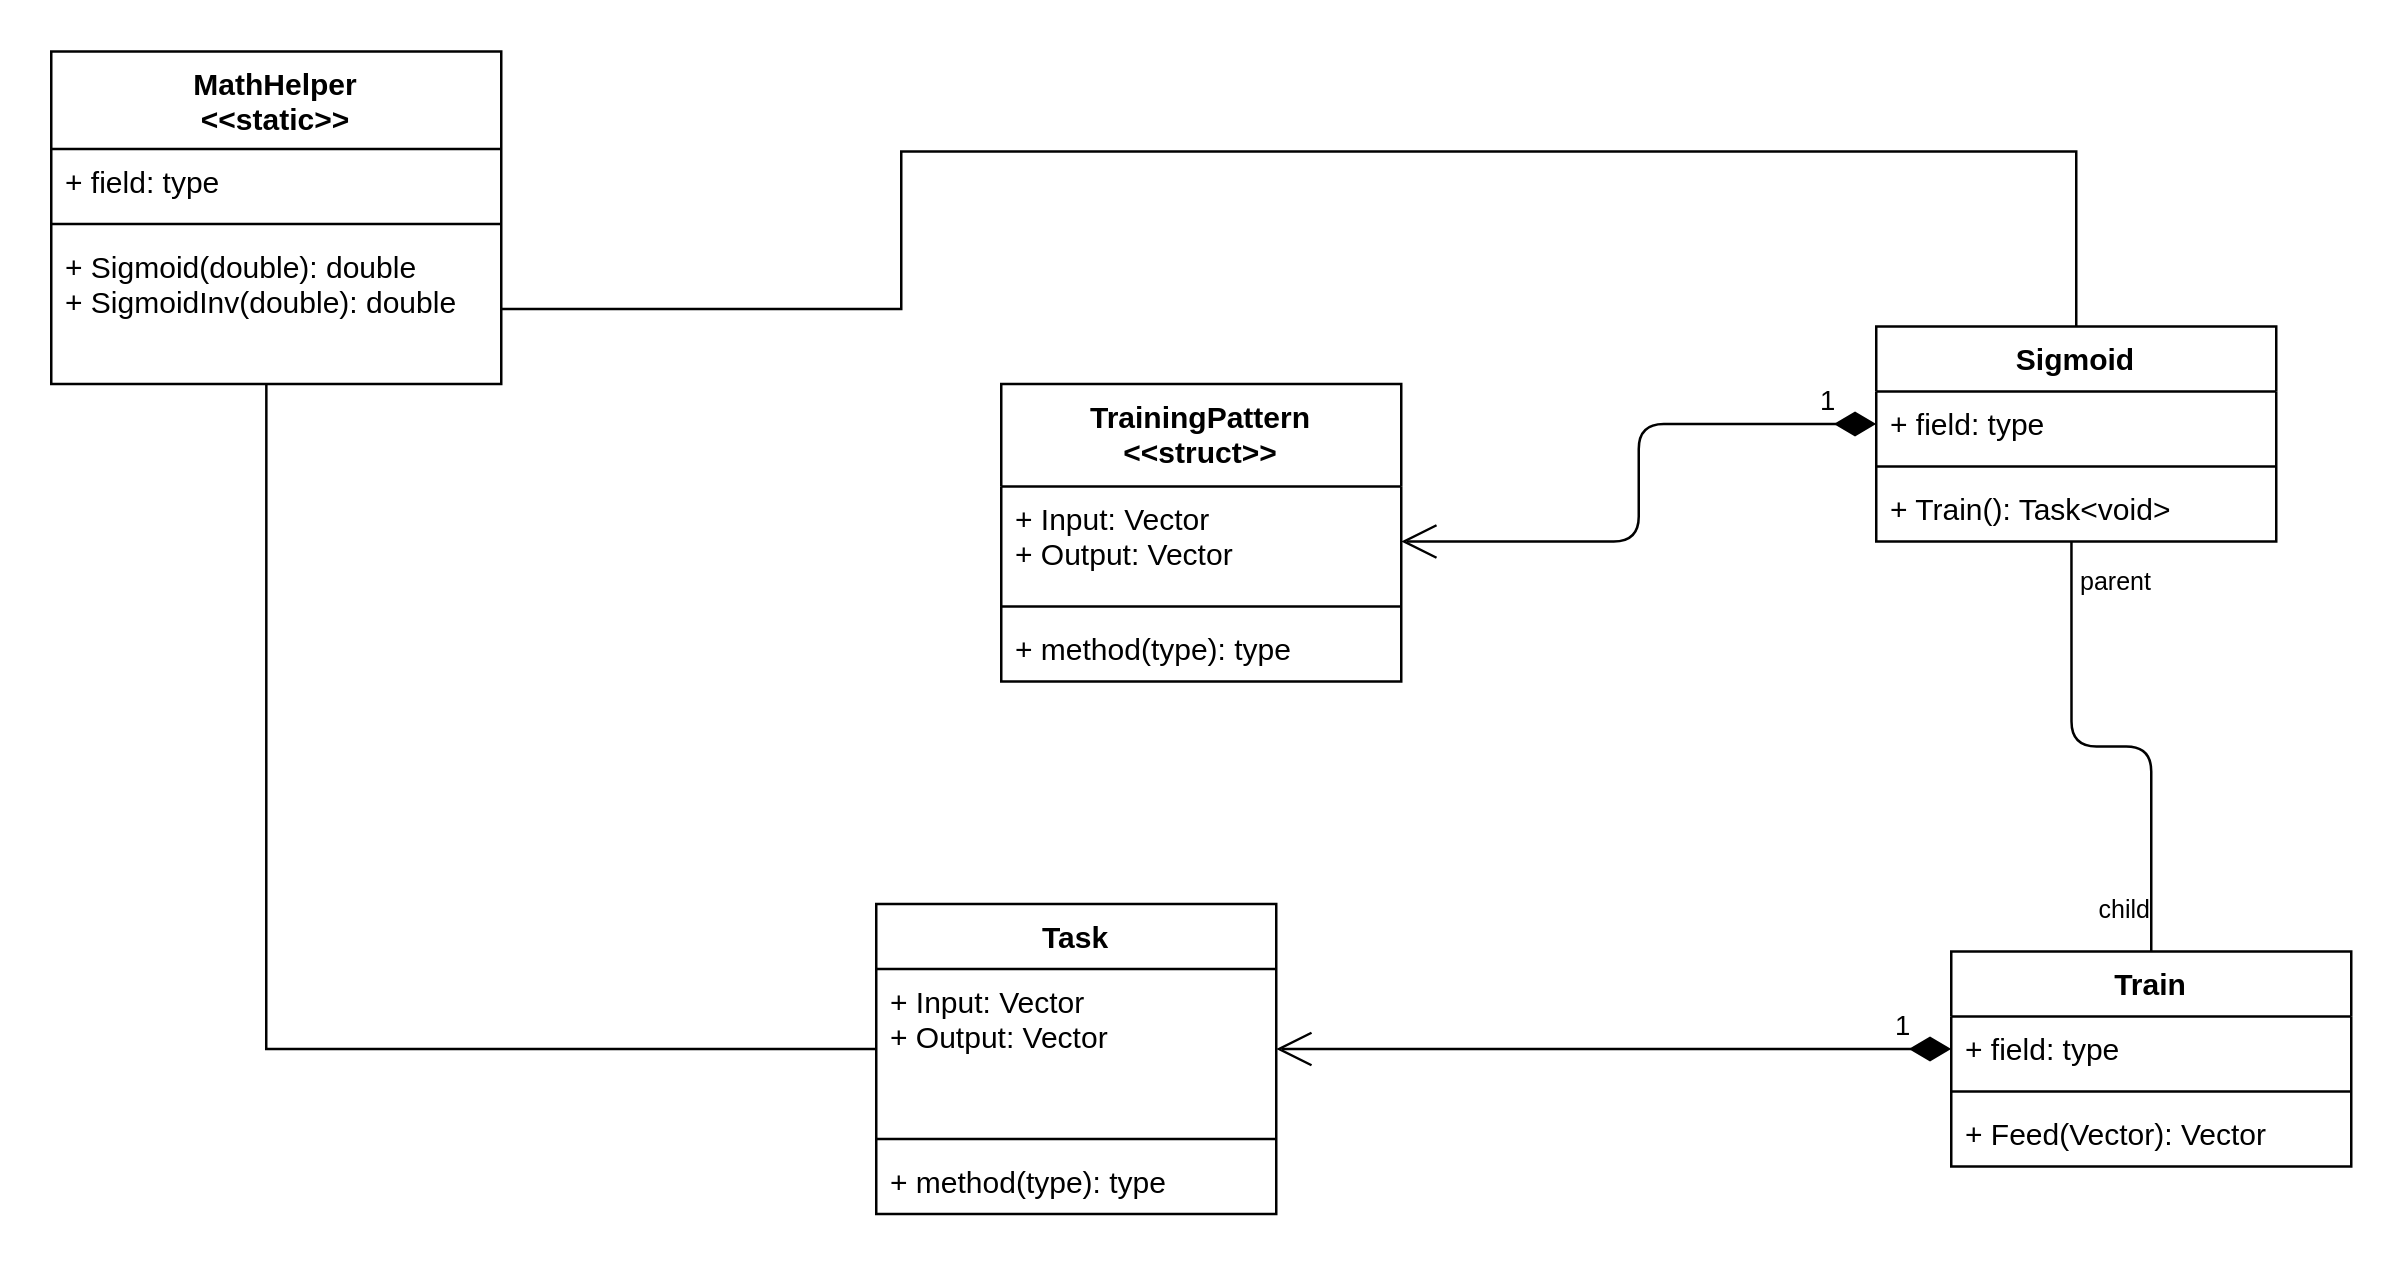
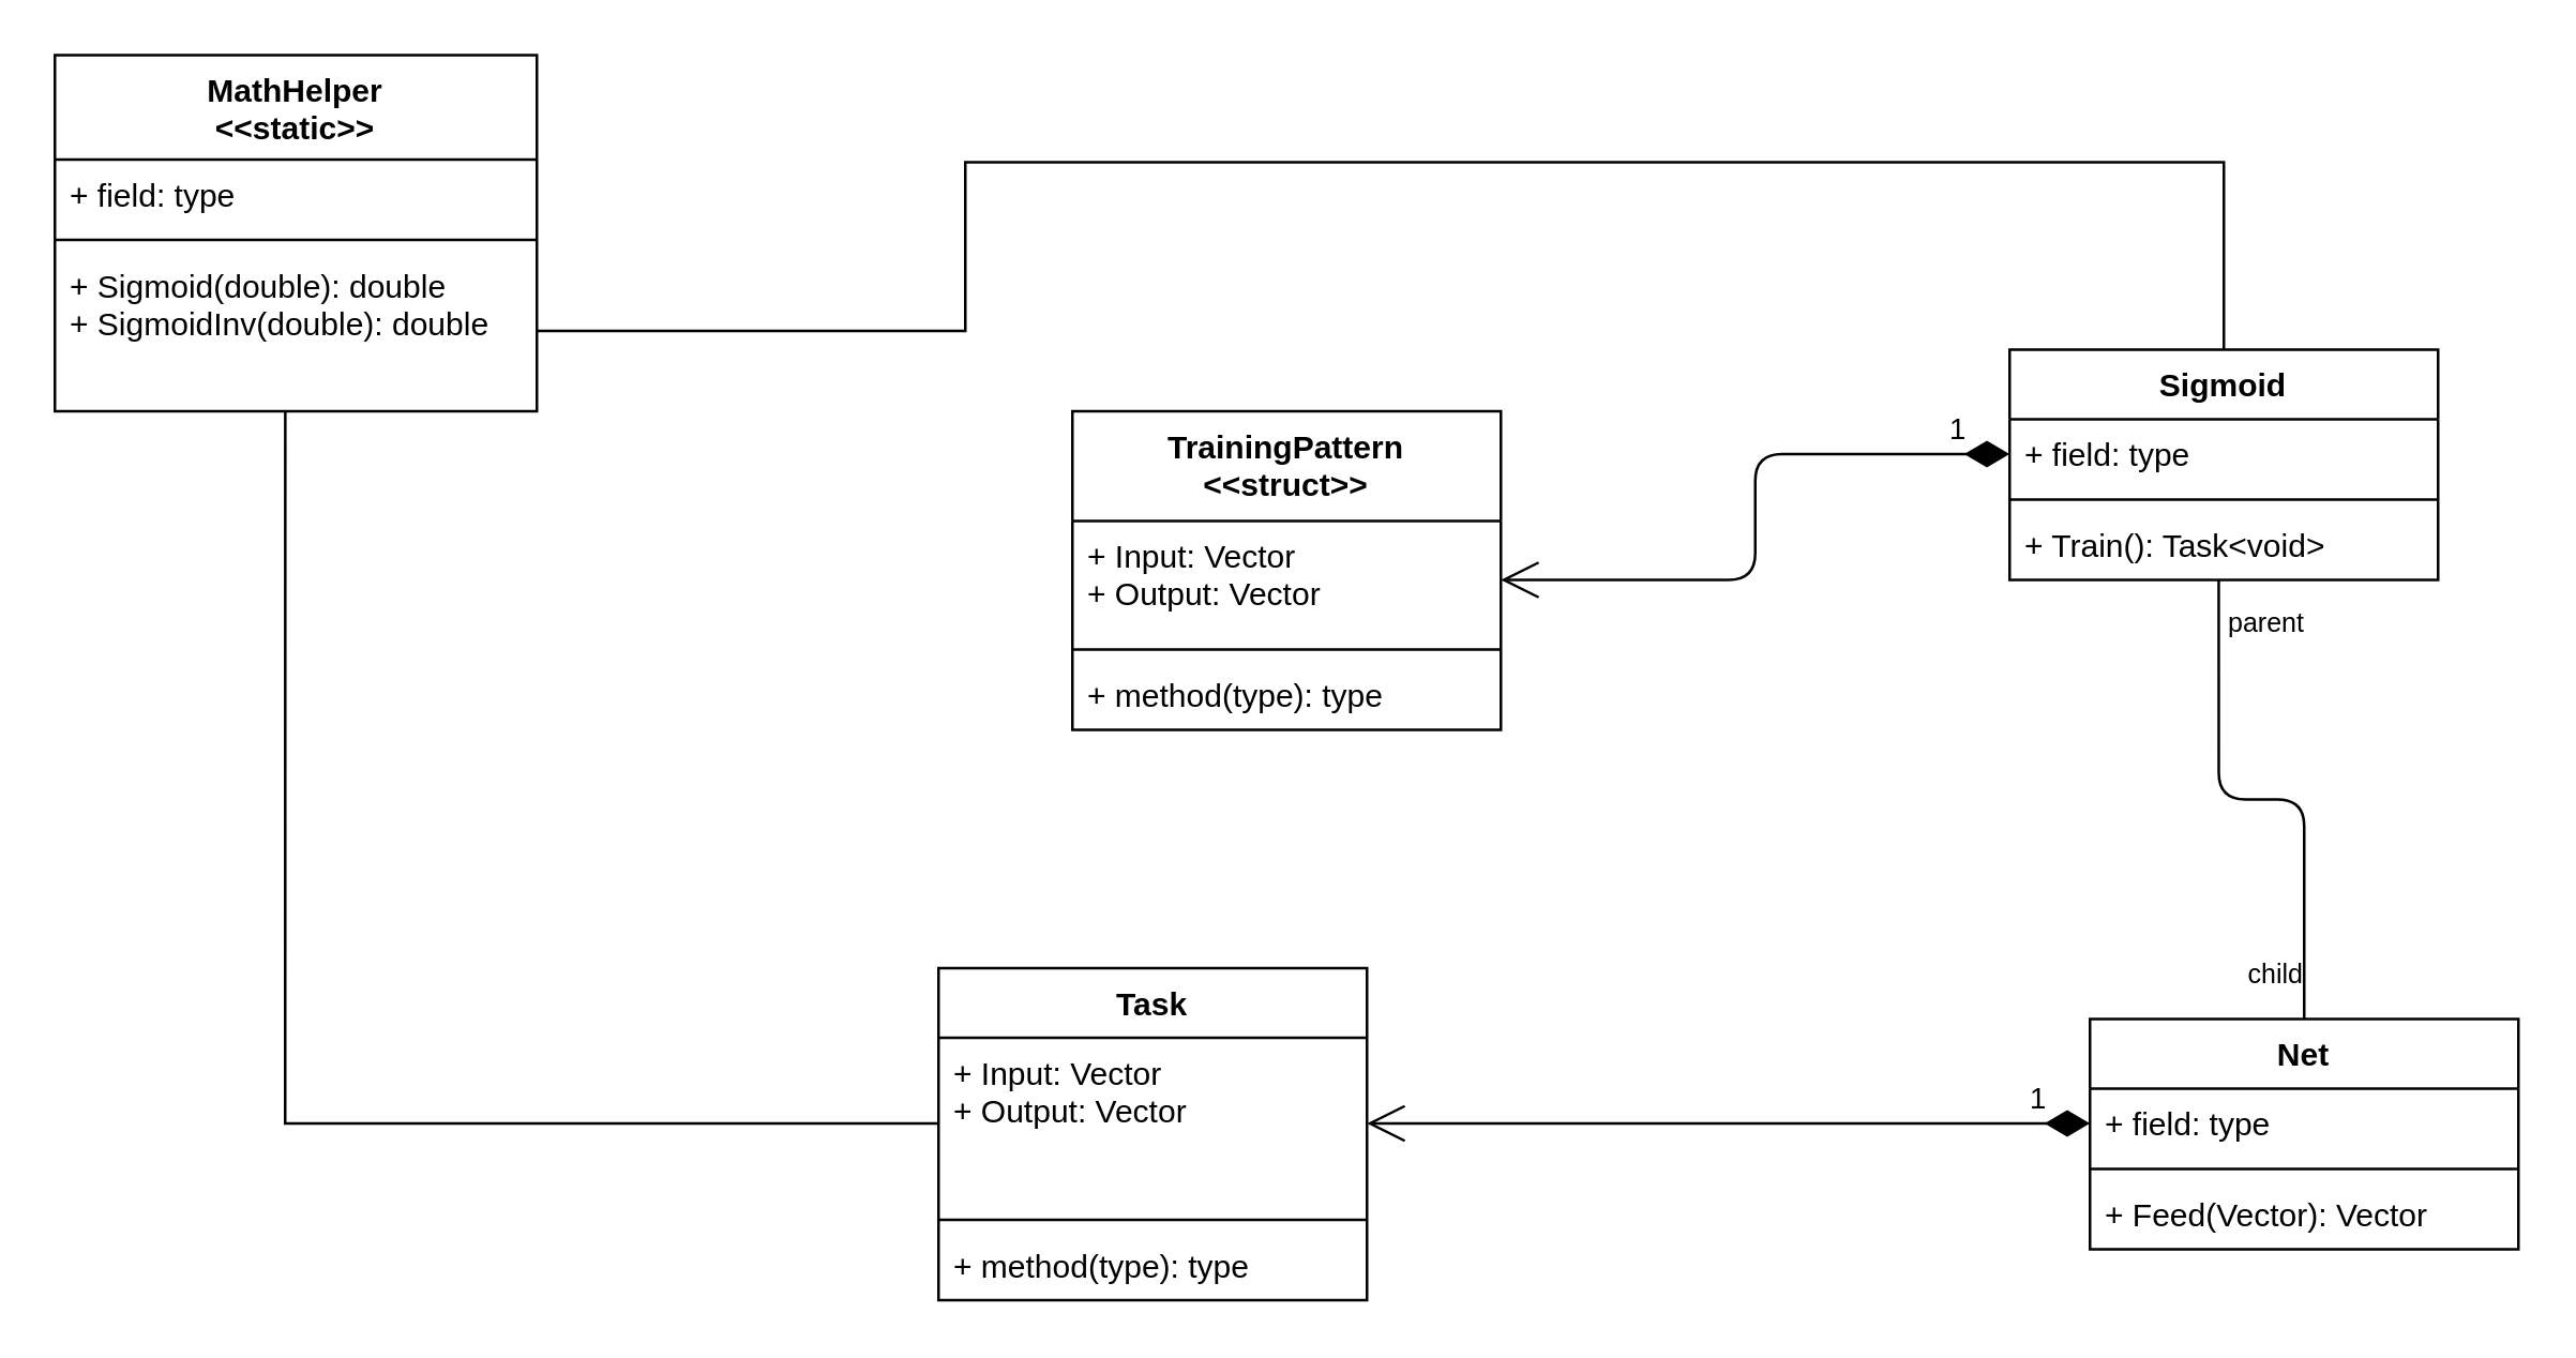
  <mxCell id="0" />
  <mxCell id="1" parent="0" />
  <mxCell id="2" value="Task" style="swimlane;fontStyle=1;align=center;verticalAlign=top;childLayout=stackLayout;horizontal=1;startSize=26;horizontalStack=0;resizeParent=1;resizeParentMax=0;resizeLast=0;collapsible=1;marginBottom=0;" vertex="1" parent="1"><mxGeometry x="350" y="361" width="160" height="124" as="geometry" /></mxCell>
  <mxCell id="3" value="+ Input: Vector&#10;+ Output: Vector" style="text;strokeColor=none;fillColor=none;align=left;verticalAlign=top;spacingLeft=4;spacingRight=4;overflow=hidden;rotatable=0;points=[[0,0.5],[1,0.5]];portConstraint=eastwest;" vertex="1" parent="2"><mxGeometry y="26" width="160" height="64" as="geometry" /></mxCell>
  <mxCell id="4" value="" style="line;strokeWidth=1;fillColor=none;align=left;verticalAlign=middle;spacingTop=-1;spacingLeft=3;spacingRight=3;rotatable=0;labelPosition=right;points=[];portConstraint=eastwest;" vertex="1" parent="2"><mxGeometry y="90" width="160" height="8" as="geometry" /></mxCell>
  <mxCell id="5" value="+ method(type): type" style="text;strokeColor=none;fillColor=none;align=left;verticalAlign=top;spacingLeft=4;spacingRight=4;overflow=hidden;rotatable=0;points=[[0,0.5],[1,0.5]];portConstraint=eastwest;" vertex="1" parent="2"><mxGeometry y="98" width="160" height="26" as="geometry" /></mxCell>
- <mxCell id="6" value="Train" style="swimlane;fontStyle=1;align=center;verticalAlign=top;childLayout=stackLayout;horizontal=1;startSize=26;horizontalStack=0;resizeParent=1;resizeParentMax=0;resizeLast=0;collapsible=1;marginBottom=0;" vertex="1" parent="1"><mxGeometry x="780" y="380" width="160" height="86" as="geometry" /></mxCell>
+ <mxCell id="6" value="Net" style="swimlane;fontStyle=1;align=center;verticalAlign=top;childLayout=stackLayout;horizontal=1;startSize=26;horizontalStack=0;resizeParent=1;resizeParentMax=0;resizeLast=0;collapsible=1;marginBottom=0;" vertex="1" parent="1"><mxGeometry x="780" y="380" width="160" height="86" as="geometry" /></mxCell>
  <mxCell id="7" value="+ field: type" style="text;strokeColor=none;fillColor=none;align=left;verticalAlign=top;spacingLeft=4;spacingRight=4;overflow=hidden;rotatable=0;points=[[0,0.5],[1,0.5]];portConstraint=eastwest;" vertex="1" parent="6"><mxGeometry y="26" width="160" height="26" as="geometry" /></mxCell>
  <mxCell id="8" value="" style="line;strokeWidth=1;fillColor=none;align=left;verticalAlign=middle;spacingTop=-1;spacingLeft=3;spacingRight=3;rotatable=0;labelPosition=right;points=[];portConstraint=eastwest;" vertex="1" parent="6"><mxGeometry y="52" width="160" height="8" as="geometry" /></mxCell>
  <mxCell id="9" value="+ Feed(Vector): Vector" style="text;strokeColor=none;fillColor=none;align=left;verticalAlign=top;spacingLeft=4;spacingRight=4;overflow=hidden;rotatable=0;points=[[0,0.5],[1,0.5]];portConstraint=eastwest;" vertex="1" parent="6"><mxGeometry y="60" width="160" height="26" as="geometry" /></mxCell>
  <mxCell id="10" value="1" style="endArrow=open;html=1;endSize=12;startArrow=diamondThin;startSize=14;startFill=1;edgeStyle=orthogonalEdgeStyle;align=left;verticalAlign=bottom;entryX=1;entryY=0.5;entryDx=0;entryDy=0;exitX=0;exitY=0.5;exitDx=0;exitDy=0;" edge="1" parent="1" source="7" target="3"><mxGeometry x="-0.82" relative="1" as="geometry"><mxPoint x="860" y="400" as="sourcePoint" /><mxPoint x="790" y="410" as="targetPoint" /><mxPoint as="offset" /></mxGeometry></mxCell>
  <mxCell id="11" value="Sigmoid&#10;" style="swimlane;fontStyle=1;align=center;verticalAlign=top;childLayout=stackLayout;horizontal=1;startSize=26;horizontalStack=0;resizeParent=1;resizeParentMax=0;resizeLast=0;collapsible=1;marginBottom=0;" vertex="1" parent="1"><mxGeometry x="750" y="130" width="160" height="86" as="geometry" /></mxCell>
  <mxCell id="12" value="+ field: type" style="text;strokeColor=none;fillColor=none;align=left;verticalAlign=top;spacingLeft=4;spacingRight=4;overflow=hidden;rotatable=0;points=[[0,0.5],[1,0.5]];portConstraint=eastwest;" vertex="1" parent="11"><mxGeometry y="26" width="160" height="26" as="geometry" /></mxCell>
  <mxCell id="13" value="" style="line;strokeWidth=1;fillColor=none;align=left;verticalAlign=middle;spacingTop=-1;spacingLeft=3;spacingRight=3;rotatable=0;labelPosition=right;points=[];portConstraint=eastwest;" vertex="1" parent="11"><mxGeometry y="52" width="160" height="8" as="geometry" /></mxCell>
  <mxCell id="14" value="+ Train(): Task&lt;void&gt;" style="text;strokeColor=none;fillColor=none;align=left;verticalAlign=top;spacingLeft=4;spacingRight=4;overflow=hidden;rotatable=0;points=[[0,0.5],[1,0.5]];portConstraint=eastwest;" vertex="1" parent="11"><mxGeometry y="60" width="160" height="26" as="geometry" /></mxCell>
  <mxCell id="15" value="" style="endArrow=none;html=1;edgeStyle=orthogonalEdgeStyle;exitX=0.488;exitY=1;exitDx=0;exitDy=0;exitPerimeter=0;entryX=0.5;entryY=0;entryDx=0;entryDy=0;" edge="1" parent="1" source="14" target="6"><mxGeometry relative="1" as="geometry"><mxPoint x="550" y="240" as="sourcePoint" /><mxPoint x="710" y="240" as="targetPoint" /></mxGeometry></mxCell>
  <mxCell id="16" value="parent" style="resizable=0;html=1;align=left;verticalAlign=bottom;labelBackgroundColor=#ffffff;fontSize=10;" connectable="0" vertex="1" parent="15"><mxGeometry x="-1" relative="1" as="geometry"><mxPoint x="2" y="24" as="offset" /></mxGeometry></mxCell>
  <mxCell id="17" value="child" style="resizable=0;html=1;align=right;verticalAlign=bottom;labelBackgroundColor=#ffffff;fontSize=10;" connectable="0" vertex="1" parent="15"><mxGeometry x="1" relative="1" as="geometry"><mxPoint y="-9" as="offset" /></mxGeometry></mxCell>
  <mxCell id="18" value="TrainingPattern&#10;&lt;&lt;struct&gt;&gt;" style="swimlane;fontStyle=1;align=center;verticalAlign=top;childLayout=stackLayout;horizontal=1;startSize=41;horizontalStack=0;resizeParent=1;resizeParentMax=0;resizeLast=0;collapsible=1;marginBottom=0;" vertex="1" parent="1"><mxGeometry x="400" y="153" width="160" height="119" as="geometry" /></mxCell>
  <mxCell id="19" value="+ Input: Vector&#10;+ Output: Vector" style="text;strokeColor=none;fillColor=none;align=left;verticalAlign=top;spacingLeft=4;spacingRight=4;overflow=hidden;rotatable=0;points=[[0,0.5],[1,0.5]];portConstraint=eastwest;" vertex="1" parent="18"><mxGeometry y="41" width="160" height="44" as="geometry" /></mxCell>
  <mxCell id="20" value="" style="line;strokeWidth=1;fillColor=none;align=left;verticalAlign=middle;spacingTop=-1;spacingLeft=3;spacingRight=3;rotatable=0;labelPosition=right;points=[];portConstraint=eastwest;" vertex="1" parent="18"><mxGeometry y="85" width="160" height="8" as="geometry" /></mxCell>
  <mxCell id="21" value="+ method(type): type" style="text;strokeColor=none;fillColor=none;align=left;verticalAlign=top;spacingLeft=4;spacingRight=4;overflow=hidden;rotatable=0;points=[[0,0.5],[1,0.5]];portConstraint=eastwest;" vertex="1" parent="18"><mxGeometry y="93" width="160" height="26" as="geometry" /></mxCell>
  <mxCell id="22" value="1" style="endArrow=open;html=1;endSize=12;startArrow=diamondThin;startSize=14;startFill=1;edgeStyle=orthogonalEdgeStyle;align=left;verticalAlign=bottom;exitX=0;exitY=0.5;exitDx=0;exitDy=0;entryX=1;entryY=0.5;entryDx=0;entryDy=0;" edge="1" parent="1" source="12" target="19"><mxGeometry x="-0.8" relative="1" as="geometry"><mxPoint x="570" y="230" as="sourcePoint" /><mxPoint x="730" y="230" as="targetPoint" /><mxPoint as="offset" /></mxGeometry></mxCell>
  <mxCell id="23" value="MathHelper&#10;&lt;&lt;static&gt;&gt;" style="swimlane;fontStyle=1;align=center;verticalAlign=top;childLayout=stackLayout;horizontal=1;startSize=39;horizontalStack=0;resizeParent=1;resizeParentMax=0;resizeLast=0;collapsible=1;marginBottom=0;" vertex="1" parent="1"><mxGeometry x="20" y="20" width="180" height="133" as="geometry" /></mxCell>
  <mxCell id="24" value="+ field: type" style="text;strokeColor=none;fillColor=none;align=left;verticalAlign=top;spacingLeft=4;spacingRight=4;overflow=hidden;rotatable=0;points=[[0,0.5],[1,0.5]];portConstraint=eastwest;" vertex="1" parent="23"><mxGeometry y="39" width="180" height="26" as="geometry" /></mxCell>
  <mxCell id="25" value="" style="line;strokeWidth=1;fillColor=none;align=left;verticalAlign=middle;spacingTop=-1;spacingLeft=3;spacingRight=3;rotatable=0;labelPosition=right;points=[];portConstraint=eastwest;" vertex="1" parent="23"><mxGeometry y="65" width="180" height="8" as="geometry" /></mxCell>
  <mxCell id="26" value="+ Sigmoid(double): double&#10;+ SigmoidInv(double): double" style="text;strokeColor=none;fillColor=none;align=left;verticalAlign=top;spacingLeft=4;spacingRight=4;overflow=hidden;rotatable=0;points=[[0,0.5],[1,0.5]];portConstraint=eastwest;" vertex="1" parent="23"><mxGeometry y="73" width="180" height="60" as="geometry" /></mxCell>
  <mxCell id="27" style="edgeStyle=orthogonalEdgeStyle;rounded=0;orthogonalLoop=1;jettySize=auto;html=1;exitX=0.478;exitY=1;exitDx=0;exitDy=0;endArrow=none;endFill=0;exitPerimeter=0;" edge="1" parent="1" source="26" target="3"><mxGeometry relative="1" as="geometry" /></mxCell>
  <mxCell id="28" style="edgeStyle=orthogonalEdgeStyle;rounded=0;orthogonalLoop=1;jettySize=auto;html=1;exitX=1;exitY=0.5;exitDx=0;exitDy=0;entryX=0.5;entryY=0;entryDx=0;entryDy=0;endArrow=none;endFill=0;" edge="1" parent="1" source="26" target="11"><mxGeometry relative="1" as="geometry"><Array as="points"><mxPoint x="360" y="123" /><mxPoint x="360" y="60" /><mxPoint x="830" y="60" /></Array></mxGeometry></mxCell>
